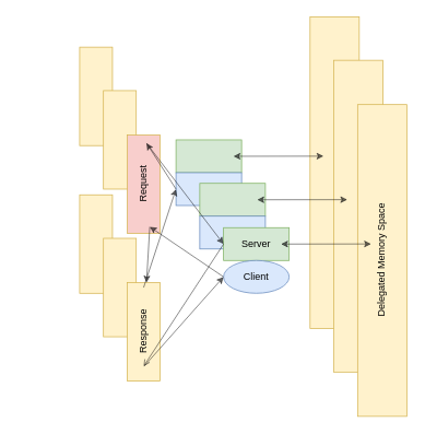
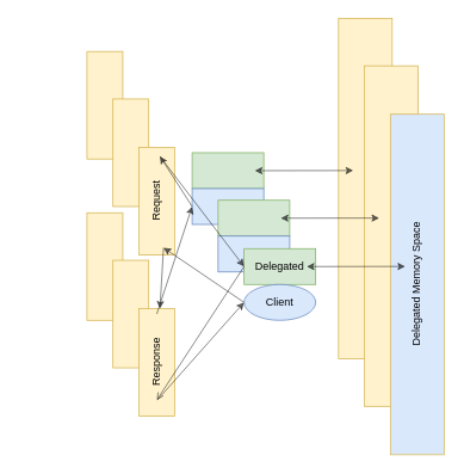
  <mxCell id="0" />
  <mxCell id="1" parent="0" />
  <mxCell id="2" value="" style="group;opacity=60;" vertex="1" connectable="0" parent="1"><mxGeometry x="20" y="20" width="417.5" height="380" as="geometry" /></mxCell>
  <mxCell id="3" value="" style="group" vertex="1" connectable="0" parent="2"><mxGeometry x="76.5" width="341" height="380" as="geometry" /></mxCell>
  <mxCell id="4" value="" style="rounded=0;whiteSpace=wrap;html=1;flipV=1;horizontal=0;fillColor=#fff2cc;strokeColor=#d6b656;" vertex="1" parent="3"><mxGeometry y="217" width="40" height="120" as="geometry" /></mxCell>
  <mxCell id="5" value="" style="rounded=0;whiteSpace=wrap;html=1;horizontal=0;fillColor=#fff2cc;strokeColor=#d6b656;" vertex="1" parent="3"><mxGeometry x="281" width="60" height="380" as="geometry" /></mxCell>
  <mxCell id="6" value="" style="rounded=0;whiteSpace=wrap;html=1;flipV=1;horizontal=0;fillColor=#fff2cc;strokeColor=#d6b656;" vertex="1" parent="3"><mxGeometry y="37" width="40" height="120" as="geometry" /></mxCell>
  <mxCell id="7" value="" style="group" vertex="1" connectable="0" parent="3"><mxGeometry x="117.5" y="150" width="80" height="80" as="geometry" /></mxCell>
  <mxCell id="8" value="" style="rounded=0;whiteSpace=wrap;html=1;shadow=0;fillColor=#d5e8d4;strokeColor=#82b366;" vertex="1" parent="7"><mxGeometry width="80" height="40" as="geometry" /></mxCell>
  <mxCell id="9" value="" style="rounded=0;whiteSpace=wrap;html=1;shadow=0;fillColor=#dae8fc;strokeColor=#6c8ebf;" vertex="1" parent="7"><mxGeometry y="40" width="80" height="40" as="geometry" /></mxCell>
  <mxCell id="10" value="" style="endArrow=classic;startArrow=classic;html=1;opacity=60;entryX=0.275;entryY=0.447;entryDx=0;entryDy=0;entryPerimeter=0;" edge="1" parent="3" target="5"><mxGeometry width="50" height="50" relative="1" as="geometry"><mxPoint x="187.5" y="170" as="sourcePoint" /><mxPoint x="237.5" y="120" as="targetPoint" /></mxGeometry></mxCell>
  <mxCell id="11" value="" style="group" vertex="1" connectable="0" parent="1"><mxGeometry x="49" y="73" width="417.5" height="380" as="geometry" /></mxCell>
  <mxCell id="12" value="" style="group;opacity=60;" vertex="1" connectable="0" parent="11"><mxGeometry x="76.5" width="341" height="380" as="geometry" /></mxCell>
  <mxCell id="13" value="" style="rounded=0;whiteSpace=wrap;html=1;flipV=1;horizontal=0;fillColor=#fff2cc;strokeColor=#d6b656;" vertex="1" parent="12"><mxGeometry y="217" width="40" height="120" as="geometry" /></mxCell>
  <mxCell id="14" value="" style="rounded=0;whiteSpace=wrap;html=1;horizontal=0;fillColor=#fff2cc;strokeColor=#d6b656;" vertex="1" parent="12"><mxGeometry x="281" width="60" height="380" as="geometry" /></mxCell>
  <mxCell id="15" value="" style="rounded=0;whiteSpace=wrap;html=1;flipV=1;horizontal=0;fillColor=#fff2cc;strokeColor=#d6b656;" vertex="1" parent="12"><mxGeometry y="37" width="40" height="120" as="geometry" /></mxCell>
  <mxCell id="16" value="" style="group" vertex="1" connectable="0" parent="12"><mxGeometry x="117.5" y="150" width="80" height="80" as="geometry" /></mxCell>
  <mxCell id="17" value="" style="rounded=0;whiteSpace=wrap;html=1;shadow=0;fillColor=#d5e8d4;strokeColor=#82b366;" vertex="1" parent="16"><mxGeometry width="80" height="40" as="geometry" /></mxCell>
  <mxCell id="18" value="" style="rounded=0;whiteSpace=wrap;html=1;shadow=0;fillColor=#dae8fc;strokeColor=#6c8ebf;" vertex="1" parent="16"><mxGeometry y="40" width="80" height="40" as="geometry" /></mxCell>
  <mxCell id="19" value="" style="endArrow=classic;startArrow=classic;html=1;opacity=60;entryX=0.275;entryY=0.447;entryDx=0;entryDy=0;entryPerimeter=0;" edge="1" parent="12" target="14"><mxGeometry width="50" height="50" relative="1" as="geometry"><mxPoint x="187.5" y="170" as="sourcePoint" /><mxPoint x="237.5" y="120" as="targetPoint" /></mxGeometry></mxCell>
  <mxCell id="20" value="" style="group" vertex="1" connectable="0" parent="1"><mxGeometry x="78" y="127" width="417.5" height="380" as="geometry" /></mxCell>
  <mxCell id="21" value="" style="group" vertex="1" connectable="0" parent="20"><mxGeometry x="76.5" width="341" height="380" as="geometry" /></mxCell>
  <mxCell id="22" value="Response" style="rounded=0;whiteSpace=wrap;html=1;flipV=1;horizontal=0;fillColor=#fff2cc;strokeColor=#d6b656;" vertex="1" parent="21"><mxGeometry y="217" width="40" height="120" as="geometry" /></mxCell>
- <mxCell id="23" value="Delegated Memory Space" style="rounded=0;whiteSpace=wrap;html=1;horizontal=0;fillColor=#fff2cc;strokeColor=#d6b656;" vertex="1" parent="21"><mxGeometry x="281" width="60" height="380" as="geometry" /></mxCell>
- <mxCell id="24" value="Request" style="rounded=0;whiteSpace=wrap;html=1;flipV=1;horizontal=0;fillColor=#f8cecc;strokeColor=#d6b656;" vertex="1" parent="21"><mxGeometry y="37" width="40" height="120" as="geometry" /></mxCell>
+ <mxCell id="23" value="Delegated Memory Space" style="rounded=0;whiteSpace=wrap;html=1;horizontal=0;fillColor=#dae8fc;strokeColor=#d6b656;" vertex="1" parent="21"><mxGeometry x="281" width="60" height="380" as="geometry" /></mxCell>
+ <mxCell id="24" value="Request" style="rounded=0;whiteSpace=wrap;html=1;flipV=1;horizontal=0;fillColor=#fff2cc;strokeColor=#d6b656;" vertex="1" parent="21"><mxGeometry y="37" width="40" height="120" as="geometry" /></mxCell>
  <mxCell id="25" value="" style="group" vertex="1" connectable="0" parent="21"><mxGeometry x="117.5" y="150" width="80" height="80" as="geometry" /></mxCell>
- <mxCell id="26" value="Server" style="rounded=0;whiteSpace=wrap;html=1;shadow=0;fillColor=#d5e8d4;strokeColor=#82b366;" vertex="1" parent="25"><mxGeometry width="80" height="40" as="geometry" /></mxCell>
+ <mxCell id="26" value="Delegated" style="rounded=0;whiteSpace=wrap;html=1;shadow=0;fillColor=#d5e8d4;strokeColor=#82b366;" vertex="1" parent="25"><mxGeometry width="80" height="40" as="geometry" /></mxCell>
  <mxCell id="27" value="Client" style="ellipse;whiteSpace=wrap;html=1;shadow=0;fillColor=#dae8fc;strokeColor=#6c8ebf;" vertex="1" parent="25"><mxGeometry y="40" width="80" height="40" as="geometry" /></mxCell>
  <mxCell id="28" value="" style="endArrow=classic;html=1;opacity=60;exitX=0;exitY=0.5;exitDx=0;exitDy=0;" edge="1" parent="25" source="27"><mxGeometry width="50" height="50" relative="1" as="geometry"><mxPoint x="5" y="50" as="sourcePoint" /><mxPoint x="-90" y="-1" as="targetPoint" /></mxGeometry></mxCell>
  <mxCell id="29" value="" style="endArrow=classic;html=1;opacity=60;entryX=0;entryY=0.5;entryDx=0;entryDy=0;" edge="1" parent="21" target="27"><mxGeometry width="50" height="50" relative="1" as="geometry"><mxPoint x="20.5" y="319" as="sourcePoint" /><mxPoint x="137.5" y="220" as="targetPoint" /></mxGeometry></mxCell>
  <mxCell id="30" value="" style="endArrow=open;html=1;opacity=60;entryX=0.5;entryY=0.15;entryDx=0;entryDy=0;entryPerimeter=0;exitX=0;exitY=0.5;exitDx=0;exitDy=0;" edge="1" parent="21" source="26" target="22"><mxGeometry width="50" height="50" relative="1" as="geometry"><mxPoint x="127.5" y="171" as="sourcePoint" /><mxPoint x="20.5" y="229" as="targetPoint" /></mxGeometry></mxCell>
  <mxCell id="31" value="" style="endArrow=classic;html=1;opacity=60;exitX=0.688;exitY=0.067;exitDx=0;exitDy=0;exitPerimeter=0;" edge="1" parent="21" source="24" target="22"><mxGeometry width="50" height="50" relative="1" as="geometry"><mxPoint x="37.5" y="39" as="sourcePoint" /><mxPoint x="-182.48" as="targetPoint" /></mxGeometry></mxCell>
  <mxCell id="32" value="" style="endArrow=classic;startArrow=classic;html=1;opacity=60;entryX=0.275;entryY=0.447;entryDx=0;entryDy=0;entryPerimeter=0;" edge="1" parent="21" target="23"><mxGeometry width="50" height="50" relative="1" as="geometry"><mxPoint x="187.5" y="170" as="sourcePoint" /><mxPoint x="237.5" y="120" as="targetPoint" /></mxGeometry></mxCell>
  <mxCell id="33" value="" style="endArrow=classic;html=1;opacity=60;entryX=0;entryY=0.5;entryDx=0;entryDy=0;" edge="1" parent="21" target="9"><mxGeometry width="50" height="50" relative="1" as="geometry"><mxPoint x="20" y="223" as="sourcePoint" /><mxPoint x="70" y="173" as="targetPoint" /></mxGeometry></mxCell>
  <mxCell id="34" value="" style="endArrow=classic;html=1;opacity=60;entryX=0;entryY=0.5;entryDx=0;entryDy=0;" edge="1" parent="1" target="26"><mxGeometry width="50" height="50" relative="1" as="geometry"><mxPoint x="178" y="174" as="sourcePoint" /><mxPoint x="278" y="284" as="targetPoint" /></mxGeometry></mxCell>
  <mxCell id="35" value="" style="endArrow=classic;html=1;opacity=60;exitX=0;exitY=0.5;exitDx=0;exitDy=0;entryX=0.588;entryY=0.917;entryDx=0;entryDy=0;entryPerimeter=0;" edge="1" parent="1" source="9" target="24"><mxGeometry width="50" height="50" relative="1" as="geometry"><mxPoint x="224" y="240" as="sourcePoint" /><mxPoint x="185.02" y="374.04" as="targetPoint" /></mxGeometry></mxCell>
